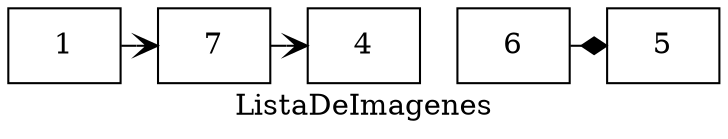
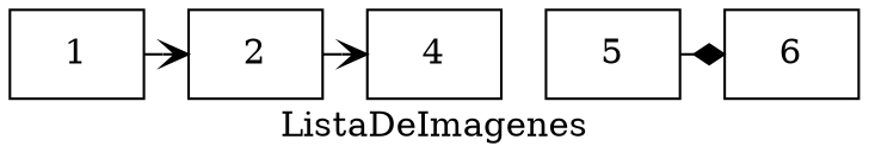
  digraph {
    label=ListaDeImagenes
    node [shape=box]
    edge [arrowhead=vee]
    n1 [label=1]
-   n2 [label=7]
+   n2 [label=2]
    n3 [label=4]
    n4 [label=5]
    n5 [label=6]
    subgraph sub_1 {
      rank=same
      n1
      n2
      n3
      n4
      n5
    }
    n1 -> n2
    n2 -> n3
-   n5 -> n4 [arrowhead=diamond]
+   n4 -> n5 [arrowhead=diamond]
  }
